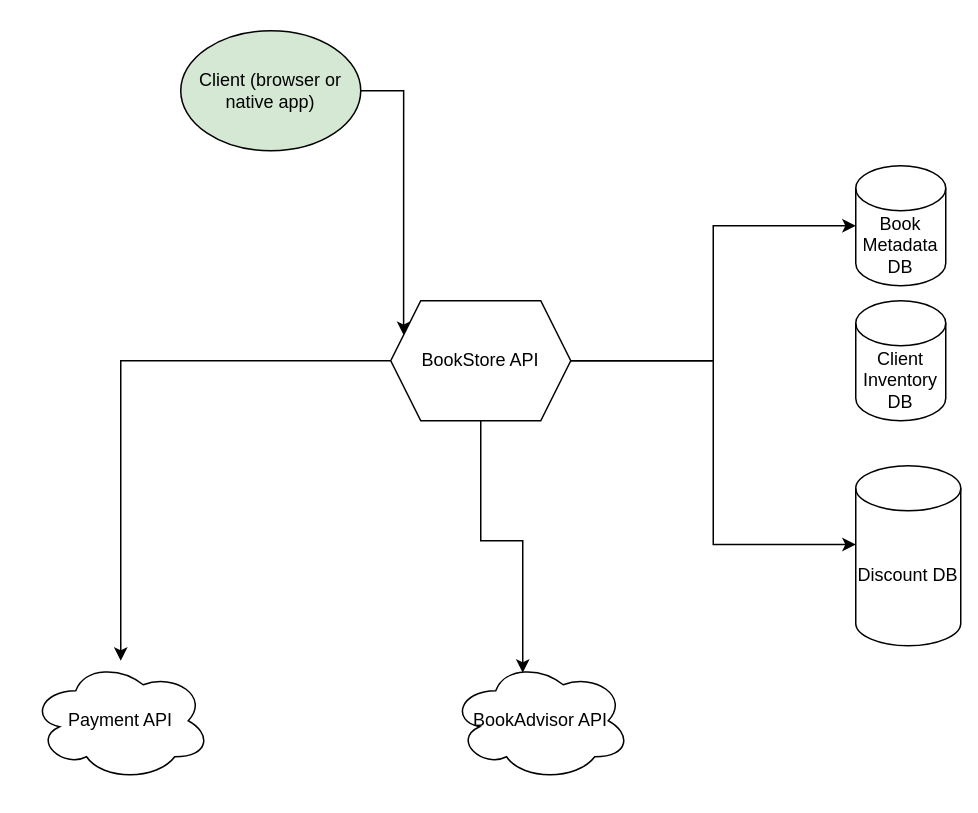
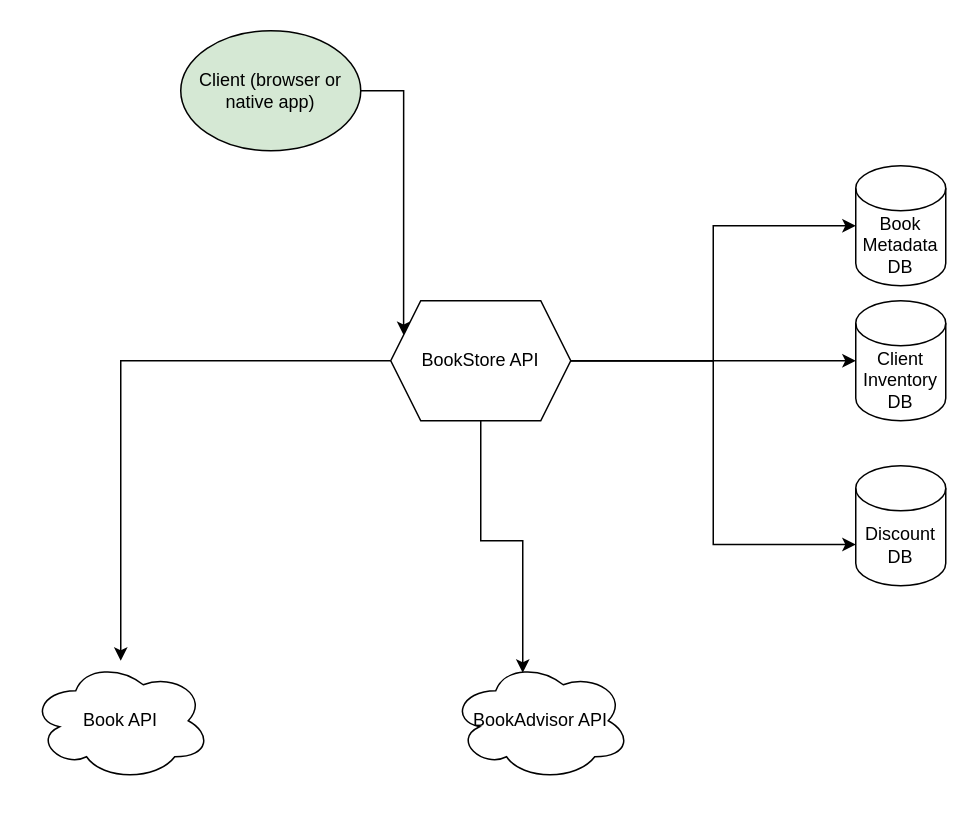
  <mxCell id="0" />
  <mxCell id="1" parent="0" />
  <mxCell id="2" style="edgeStyle=orthogonalEdgeStyle;rounded=0;orthogonalLoop=1;jettySize=auto;html=1;entryX=0;entryY=0.5;entryDx=0;entryDy=0;entryPerimeter=0;" parent="1" source="7" target="10" edge="1"><mxGeometry relative="1" as="geometry" /></mxCell>
+ <mxCell id="3" style="edgeStyle=orthogonalEdgeStyle;rounded=0;orthogonalLoop=1;jettySize=auto;html=1;entryX=0;entryY=0.5;entryDx=0;entryDy=0;entryPerimeter=0;" parent="1" source="7" target="11" edge="1"><mxGeometry relative="1" as="geometry" /></mxCell>
  <mxCell id="4" style="edgeStyle=orthogonalEdgeStyle;rounded=0;orthogonalLoop=1;jettySize=auto;html=1;entryX=0;entryY=0;entryDx=0;entryDy=52.5;entryPerimeter=0;" parent="1" source="7" target="12" edge="1"><mxGeometry relative="1" as="geometry" /></mxCell>
  <mxCell id="5" style="edgeStyle=orthogonalEdgeStyle;rounded=0;orthogonalLoop=1;jettySize=auto;html=1;startArrow=none;startFill=0;strokeColor=default;" parent="1" source="7" target="14" edge="1"><mxGeometry relative="1" as="geometry" /></mxCell>
  <mxCell id="6" style="rounded=0;orthogonalLoop=1;jettySize=auto;html=1;entryX=0.4;entryY=0.1;entryDx=0;entryDy=0;entryPerimeter=0;startArrow=none;startFill=0;strokeColor=default;edgeStyle=orthogonalEdgeStyle;" parent="1" source="7" target="13" edge="1"><mxGeometry relative="1" as="geometry" /></mxCell>
  <mxCell id="7" value="BookStore API" style="shape=hexagon;perimeter=hexagonPerimeter2;whiteSpace=wrap;html=1;fixedSize=1;" parent="1" vertex="1"><mxGeometry x="260" y="200" width="120" height="80" as="geometry" /></mxCell>
  <mxCell id="8" style="edgeStyle=orthogonalEdgeStyle;rounded=0;orthogonalLoop=1;jettySize=auto;html=1;entryX=0;entryY=0.25;entryDx=0;entryDy=0;" parent="1" source="9" target="7" edge="1"><mxGeometry relative="1" as="geometry" /></mxCell>
  <mxCell id="9" value="Client (browser or native app)" style="ellipse;whiteSpace=wrap;html=1;fillColor=#d5e8d4;" parent="1" vertex="1"><mxGeometry x="120" y="20" width="120" height="80" as="geometry" /></mxCell>
  <mxCell id="10" value="Book Metadata DB" style="shape=cylinder3;whiteSpace=wrap;html=1;boundedLbl=1;backgroundOutline=1;size=15;" parent="1" vertex="1"><mxGeometry x="570" y="110" width="60" height="80" as="geometry" /></mxCell>
  <mxCell id="11" value="Client Inventory DB" style="shape=cylinder3;whiteSpace=wrap;html=1;boundedLbl=1;backgroundOutline=1;size=15;" parent="1" vertex="1"><mxGeometry x="570" y="200" width="60" height="80" as="geometry" /></mxCell>
- <mxCell id="12" value="Discount DB" style="shape=cylinder3;whiteSpace=wrap;html=1;boundedLbl=1;backgroundOutline=1;size=15;" parent="1" vertex="1"><mxGeometry x="570" y="310" width="70" height="120" as="geometry" /></mxCell>
+ <mxCell id="12" value="Discount DB" style="shape=cylinder3;whiteSpace=wrap;html=1;boundedLbl=1;backgroundOutline=1;size=15;" parent="1" vertex="1"><mxGeometry x="570" y="310" width="60" height="80" as="geometry" /></mxCell>
  <mxCell id="13" value="BookAdvisor API" style="ellipse;shape=cloud;whiteSpace=wrap;html=1;" parent="1" vertex="1"><mxGeometry x="300" y="440" width="120" height="80" as="geometry" /></mxCell>
- <mxCell id="14" value="Payment API" style="ellipse;shape=cloud;whiteSpace=wrap;html=1;" parent="1" vertex="1"><mxGeometry x="20" y="440" width="120" height="80" as="geometry" /></mxCell>
+ <mxCell id="14" value="Book API" style="ellipse;shape=cloud;whiteSpace=wrap;html=1;" parent="1" vertex="1"><mxGeometry x="20" y="440" width="120" height="80" as="geometry" /></mxCell>
